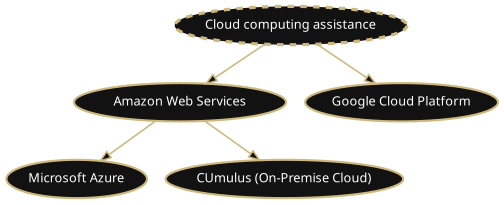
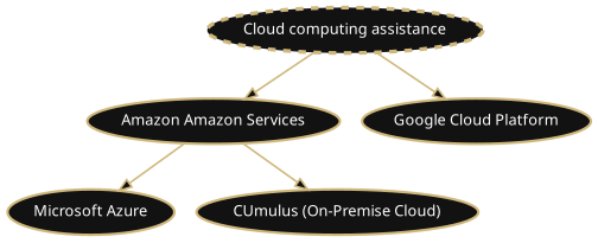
  digraph {
    ranksep="0.5 equally"
    node [color="#CFB87C" fillcolor="#121212" fontcolor=white fontname=Verdana fontsize=12 penwidth=2 style=filled]
    edge [color="#CFB87C" fillcolor="#121212" penwidth=1.5]
    n1 [label="Cloud computing assistance" penwidth=3 style="filled,dashed"]
-   n2 [label="Amazon Web Services"]
+   n2 [label="Amazon Amazon Services"]
    n3 [label="Google Cloud Platform"]
    n4 [label="Microsoft Azure"]
    n5 [label="CUmulus (On-Premise Cloud)"]
    n1 -> n2
    n1 -> n3
    n2 -> n4
    n2 -> n5
  }
